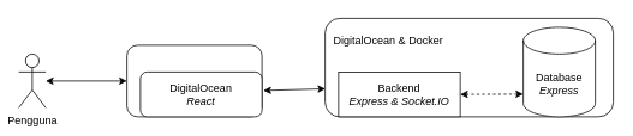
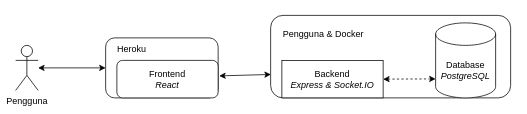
  <mxCell id="0" />
  <mxCell id="1" parent="0" />
  <mxCell id="2" value="Pengguna" style="shape=umlActor;verticalLabelPosition=bottom;verticalAlign=top;html=1;outlineConnect=0;fillColor=none;" vertex="1" parent="1"><mxGeometry x="20" y="60" width="30" height="60" as="geometry" /></mxCell>
  <mxCell id="3" value="" style="group" vertex="1" connectable="0" parent="1"><mxGeometry x="140" y="50" width="150" height="80" as="geometry" /></mxCell>
  <mxCell id="4" value="" style="rounded=1;whiteSpace=wrap;html=1;" vertex="1" parent="3"><mxGeometry width="150" height="80" as="geometry" /></mxCell>
- <mxCell id="5" value="DigitalOcean&lt;br&gt;&lt;i&gt;React&lt;/i&gt;" style="rounded=1;whiteSpace=wrap;html=1;" vertex="1" parent="3"><mxGeometry x="15" y="30" width="135" height="50" as="geometry" /></mxCell>
+ <mxCell id="5" value="Frontend&lt;br&gt;&lt;i&gt;React&lt;/i&gt;" style="rounded=1;whiteSpace=wrap;html=1;" vertex="1" parent="3"><mxGeometry x="15" y="30" width="135" height="50" as="geometry" /></mxCell>
+ <mxCell id="6" value="Heroku" style="text;html=1;strokeColor=none;fillColor=none;align=center;verticalAlign=middle;whiteSpace=wrap;rounded=0;" vertex="1" parent="3"><mxGeometry x="10" width="50" height="30" as="geometry" /></mxCell>
  <mxCell id="7" value="" style="endArrow=classic;startArrow=classic;html=1;entryX=0;entryY=0.5;entryDx=0;entryDy=0;" edge="1" parent="1" source="2" target="4"><mxGeometry width="50" height="50" relative="1" as="geometry"><mxPoint x="260" y="70" as="sourcePoint" /><mxPoint x="310" y="20" as="targetPoint" /></mxGeometry></mxCell>
  <mxCell id="8" value="" style="group" vertex="1" connectable="0" parent="1"><mxGeometry x="360" y="50" width="320" height="80" as="geometry" /></mxCell>
  <mxCell id="9" value="" style="rounded=1;whiteSpace=wrap;html=1;" vertex="1" parent="8"><mxGeometry y="-30" width="320" height="110" as="geometry" /></mxCell>
  <mxCell id="10" value="Backend&lt;br&gt;&lt;i&gt;Express &amp;amp; Socket.IO&lt;/i&gt;" style="whiteSpace=wrap;html=1;rounded=0;" vertex="1" parent="8"><mxGeometry x="15" y="30" width="135" height="50" as="geometry" /></mxCell>
- <mxCell id="11" value="Database&lt;br&gt;&lt;i&gt;Express&lt;/i&gt;" style="shape=cylinder3;whiteSpace=wrap;html=1;boundedLbl=1;backgroundOutline=1;size=15;" vertex="1" parent="8"><mxGeometry x="220" y="-20" width="80" height="100" as="geometry" /></mxCell>
+ <mxCell id="11" value="Database&lt;br&gt;&lt;i&gt;PostgreSQL&lt;/i&gt;" style="shape=cylinder3;whiteSpace=wrap;html=1;boundedLbl=1;backgroundOutline=1;size=15;" vertex="1" parent="8"><mxGeometry x="220" y="-20" width="80" height="100" as="geometry" /></mxCell>
  <mxCell id="12" value="" style="endArrow=classic;startArrow=classic;html=1;exitX=1;exitY=0.5;exitDx=0;exitDy=0;entryX=0;entryY=0.747;entryDx=0;entryDy=0;entryPerimeter=0;dashed=1;" edge="1" parent="8" source="10" target="11"><mxGeometry width="50" height="50" relative="1" as="geometry"><mxPoint x="-10" y="50" as="sourcePoint" /><mxPoint x="40" as="targetPoint" /></mxGeometry></mxCell>
  <mxCell id="13" value="" style="endArrow=classic;startArrow=classic;html=1;exitX=1.011;exitY=0.414;exitDx=0;exitDy=0;entryX=0.001;entryY=0.716;entryDx=0;entryDy=0;exitPerimeter=0;entryPerimeter=0;" edge="1" parent="1" source="5" target="9"><mxGeometry width="50" height="50" relative="1" as="geometry"><mxPoint x="350" y="70" as="sourcePoint" /><mxPoint x="400" y="20" as="targetPoint" /></mxGeometry></mxCell>
- <mxCell id="14" value="DigitalOcean &amp;amp; Docker" style="text;html=1;strokeColor=none;fillColor=none;align=center;verticalAlign=middle;whiteSpace=wrap;rounded=0;" vertex="1" parent="1"><mxGeometry x="368" y="30" width="125" height="30" as="geometry" /></mxCell>
+ <mxCell id="14" value="Pengguna &amp;amp; Docker" style="text;html=1;strokeColor=none;fillColor=none;align=center;verticalAlign=middle;whiteSpace=wrap;rounded=0;" vertex="1" parent="1"><mxGeometry x="368" y="30" width="125" height="30" as="geometry" /></mxCell>
